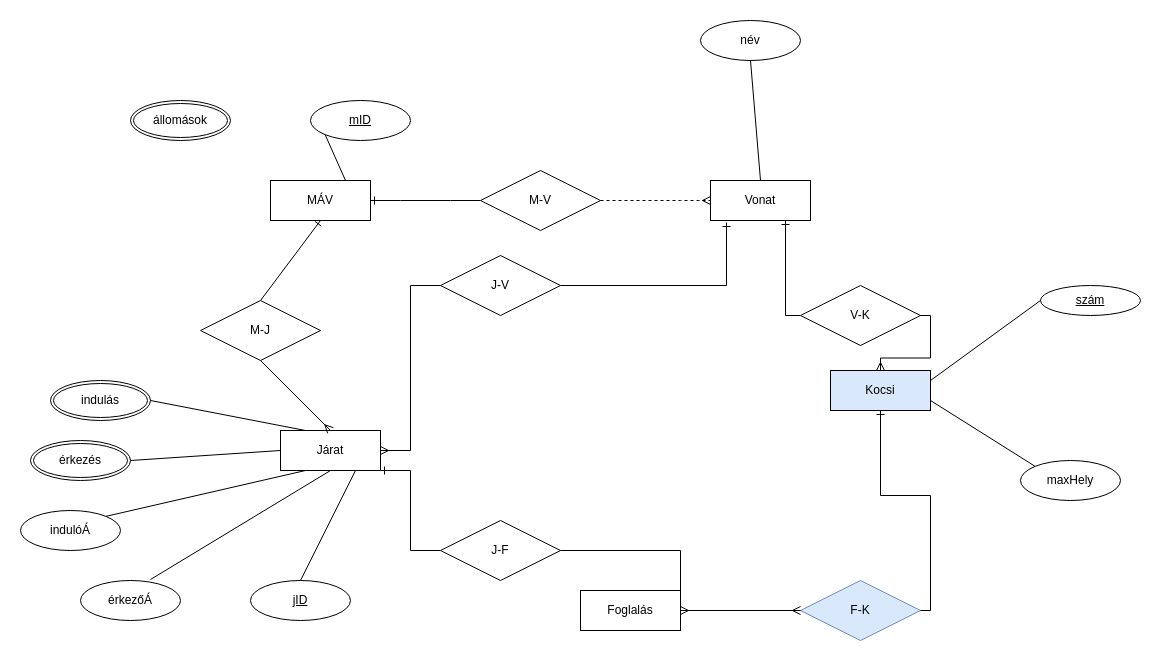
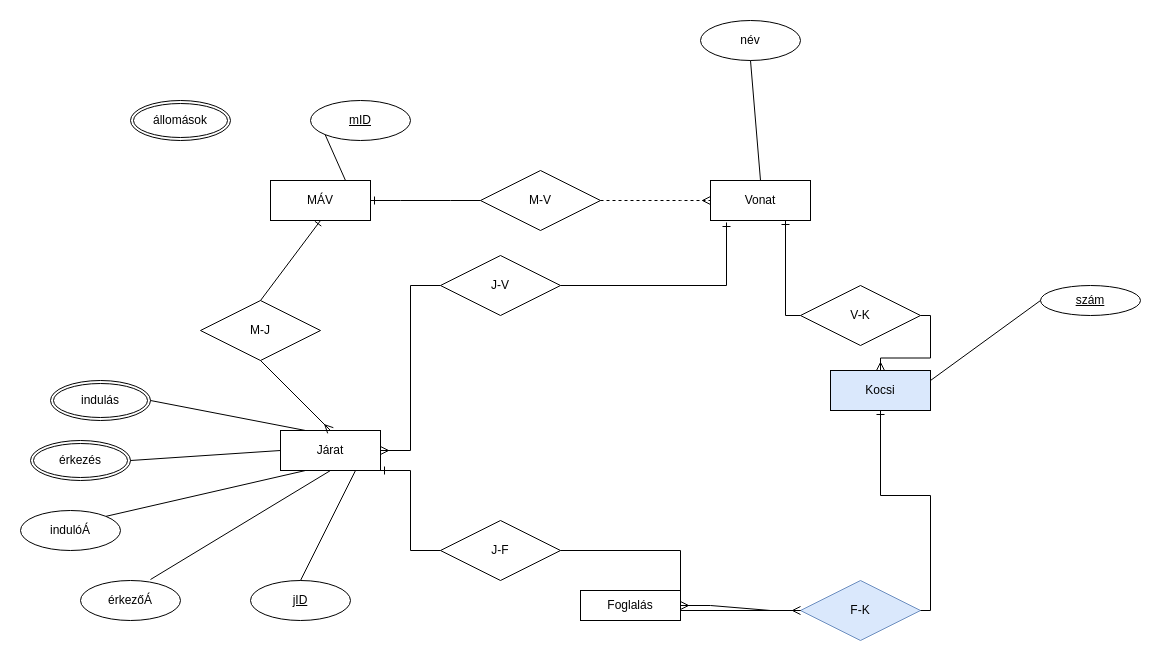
  <mxCell id="0" />
  <mxCell id="1" parent="0" />
  <mxCell id="2" value="Vonat" style="whiteSpace=wrap;html=1;align=center;" vertex="1" parent="1"><mxGeometry x="710" y="180" width="100" height="40" as="geometry" /></mxCell>
  <mxCell id="3" value="Járat" style="whiteSpace=wrap;html=1;align=center;" vertex="1" parent="1"><mxGeometry x="280" y="430" width="100" height="40" as="geometry" /></mxCell>
  <mxCell id="4" value="MÁV" style="whiteSpace=wrap;html=1;align=center;" vertex="1" parent="1"><mxGeometry x="270" y="180" width="100" height="40" as="geometry" /></mxCell>
  <mxCell id="5" value="Kocsi" style="whiteSpace=wrap;html=1;align=center;fillColor=#dae8fc;" vertex="1" parent="1"><mxGeometry x="830" y="370" width="100" height="40" as="geometry" /></mxCell>
- <mxCell id="6" value="Foglalás" style="whiteSpace=wrap;html=1;align=center;" vertex="1" parent="1"><mxGeometry x="580" y="590" width="100" height="40" as="geometry" /></mxCell>
+ <mxCell id="6" value="Foglalás" style="whiteSpace=wrap;html=1;align=center;" vertex="1" parent="1"><mxGeometry x="580" y="590" width="100" height="30" as="geometry" /></mxCell>
  <mxCell id="7" value="indulóÁ" style="ellipse;whiteSpace=wrap;html=1;align=center;" vertex="1" parent="1"><mxGeometry x="20" y="510" width="100" height="40" as="geometry" /></mxCell>
  <mxCell id="8" value="érkezőÁ" style="ellipse;whiteSpace=wrap;html=1;align=center;" vertex="1" parent="1"><mxGeometry x="80" y="580" width="100" height="40" as="geometry" /></mxCell>
  <mxCell id="9" value="név" style="ellipse;whiteSpace=wrap;html=1;align=center;" vertex="1" parent="1"><mxGeometry x="700" y="20" width="100" height="40" as="geometry" /></mxCell>
- <mxCell id="10" value="maxHely" style="ellipse;whiteSpace=wrap;html=1;align=center;" vertex="1" parent="1"><mxGeometry x="1020" y="460" width="100" height="40" as="geometry" /></mxCell>
  <mxCell id="11" value="mID" style="ellipse;whiteSpace=wrap;html=1;align=center;fontStyle=4;" vertex="1" parent="1"><mxGeometry x="310" y="100" width="100" height="40" as="geometry" /></mxCell>
  <mxCell id="12" value="jID" style="ellipse;whiteSpace=wrap;html=1;align=center;fontStyle=4;" vertex="1" parent="1"><mxGeometry x="250" y="580" width="100" height="40" as="geometry" /></mxCell>
  <mxCell id="13" value="szám" style="ellipse;whiteSpace=wrap;html=1;align=center;fontStyle=4;" vertex="1" parent="1"><mxGeometry x="1040" y="285" width="100" height="30" as="geometry" /></mxCell>
  <mxCell id="14" value="M-V" style="shape=rhombus;perimeter=rhombusPerimeter;whiteSpace=wrap;html=1;align=center;" vertex="1" parent="1"><mxGeometry x="480" y="170" width="120" height="60" as="geometry" /></mxCell>
  <mxCell id="15" value="M-J" style="shape=rhombus;perimeter=rhombusPerimeter;whiteSpace=wrap;html=1;align=center;" vertex="1" parent="1"><mxGeometry x="200" y="300" width="120" height="60" as="geometry" /></mxCell>
  <mxCell id="16" value="J-V" style="shape=rhombus;perimeter=rhombusPerimeter;whiteSpace=wrap;html=1;align=center;" vertex="1" parent="1"><mxGeometry x="440" y="255" width="120" height="60" as="geometry" /></mxCell>
  <mxCell id="17" value="V-K" style="shape=rhombus;perimeter=rhombusPerimeter;whiteSpace=wrap;html=1;align=center;" vertex="1" parent="1"><mxGeometry x="800" y="285" width="120" height="60" as="geometry" /></mxCell>
  <mxCell id="18" value="J-F" style="shape=rhombus;perimeter=rhombusPerimeter;whiteSpace=wrap;html=1;align=center;" vertex="1" parent="1"><mxGeometry x="440" y="520" width="120" height="60" as="geometry" /></mxCell>
  <mxCell id="19" value="F-K" style="shape=rhombus;perimeter=rhombusPerimeter;whiteSpace=wrap;html=1;align=center;fillColor=#dae8fc;strokeColor=#6c8ebf;" vertex="1" parent="1"><mxGeometry x="800" y="580" width="120" height="60" as="geometry" /></mxCell>
  <mxCell id="20" value="indulás" style="ellipse;shape=doubleEllipse;margin=3;whiteSpace=wrap;html=1;align=center;" vertex="1" parent="1"><mxGeometry x="50" y="380" width="100" height="40" as="geometry" /></mxCell>
  <mxCell id="21" value="érkezés" style="ellipse;shape=doubleEllipse;margin=3;whiteSpace=wrap;html=1;align=center;" vertex="1" parent="1"><mxGeometry x="30" y="440" width="100" height="40" as="geometry" /></mxCell>
  <mxCell id="22" value="állomások" style="ellipse;shape=doubleEllipse;margin=3;whiteSpace=wrap;html=1;align=center;" vertex="1" parent="1"><mxGeometry x="130" y="100" width="100" height="40" as="geometry" /></mxCell>
  <mxCell id="23" value="" style="endArrow=none;html=1;rounded=0;entryX=0.75;entryY=0;entryDx=0;entryDy=0;exitX=0;exitY=1;exitDx=0;exitDy=0;" edge="1" parent="1" source="11" target="4"><mxGeometry relative="1" as="geometry"><mxPoint x="40" y="310" as="sourcePoint" /><mxPoint x="200" y="310" as="targetPoint" /></mxGeometry></mxCell>
  <mxCell id="24" value="" style="endArrow=none;html=1;rounded=0;entryX=0.25;entryY=0;entryDx=0;entryDy=0;exitX=1;exitY=0.5;exitDx=0;exitDy=0;" edge="1" parent="1" source="20" target="3"><mxGeometry relative="1" as="geometry"><mxPoint x="40" y="510" as="sourcePoint" /><mxPoint x="200" y="510" as="targetPoint" /></mxGeometry></mxCell>
  <mxCell id="25" value="" style="endArrow=none;html=1;rounded=0;entryX=0;entryY=0.5;entryDx=0;entryDy=0;exitX=1;exitY=0.5;exitDx=0;exitDy=0;" edge="1" parent="1" source="21" target="3"><mxGeometry relative="1" as="geometry"><mxPoint x="40" y="510" as="sourcePoint" /><mxPoint x="200" y="510" as="targetPoint" /></mxGeometry></mxCell>
  <mxCell id="26" value="" style="endArrow=none;html=1;rounded=0;entryX=0.25;entryY=1;entryDx=0;entryDy=0;exitX=1;exitY=0;exitDx=0;exitDy=0;" edge="1" parent="1" source="7" target="3"><mxGeometry relative="1" as="geometry"><mxPoint x="40" y="510" as="sourcePoint" /><mxPoint x="200" y="510" as="targetPoint" /></mxGeometry></mxCell>
  <mxCell id="27" value="" style="endArrow=none;html=1;rounded=0;entryX=0.5;entryY=1;entryDx=0;entryDy=0;exitX=0.7;exitY=-0.025;exitDx=0;exitDy=0;exitPerimeter=0;" edge="1" parent="1" source="8" target="3"><mxGeometry relative="1" as="geometry"><mxPoint x="40" y="510" as="sourcePoint" /><mxPoint x="200" y="510" as="targetPoint" /></mxGeometry></mxCell>
  <mxCell id="28" value="" style="endArrow=none;html=1;rounded=0;entryX=0.75;entryY=1;entryDx=0;entryDy=0;exitX=0.5;exitY=0;exitDx=0;exitDy=0;" edge="1" parent="1" source="12" target="3"><mxGeometry relative="1" as="geometry"><mxPoint x="40" y="510" as="sourcePoint" /><mxPoint x="200" y="510" as="targetPoint" /></mxGeometry></mxCell>
  <mxCell id="29" value="" style="endArrow=none;html=1;rounded=0;entryX=0.5;entryY=1;entryDx=0;entryDy=0;exitX=0.5;exitY=0;exitDx=0;exitDy=0;" edge="1" parent="1" source="2" target="9"><mxGeometry relative="1" as="geometry"><mxPoint x="700" y="210" as="sourcePoint" /><mxPoint x="860" y="210" as="targetPoint" /></mxGeometry></mxCell>
  <mxCell id="30" value="" style="endArrow=none;html=1;rounded=0;entryX=1;entryY=0.25;entryDx=0;entryDy=0;exitX=0;exitY=0.5;exitDx=0;exitDy=0;" edge="1" parent="1" source="13" target="5"><mxGeometry relative="1" as="geometry"><mxPoint x="700" y="410" as="sourcePoint" /><mxPoint x="860" y="410" as="targetPoint" /></mxGeometry></mxCell>
- <mxCell id="31" value="" style="endArrow=none;html=1;rounded=0;entryX=1;entryY=0.75;entryDx=0;entryDy=0;exitX=0;exitY=0;exitDx=0;exitDy=0;" edge="1" parent="1" source="10" target="5"><mxGeometry relative="1" as="geometry"><mxPoint x="700" y="410" as="sourcePoint" /><mxPoint x="860" y="410" as="targetPoint" /></mxGeometry></mxCell>
  <mxCell id="32" value="" style="fontSize=12;html=1;endArrow=ERone;endFill=1;rounded=0;exitX=0.5;exitY=0;exitDx=0;exitDy=0;entryX=0.5;entryY=1;entryDx=0;entryDy=0;" edge="1" parent="1" source="15" target="4"><mxGeometry width="100" height="100" relative="1" as="geometry"><mxPoint x="310" y="370" as="sourcePoint" /><mxPoint x="410" y="270" as="targetPoint" /></mxGeometry></mxCell>
  <mxCell id="33" value="" style="fontSize=12;html=1;endArrow=ERmany;rounded=0;exitX=0.5;exitY=1;exitDx=0;exitDy=0;entryX=0.5;entryY=0;entryDx=0;entryDy=0;" edge="1" parent="1" source="15" target="3"><mxGeometry width="100" height="100" relative="1" as="geometry"><mxPoint x="200" y="260" as="sourcePoint" /><mxPoint x="300" y="160" as="targetPoint" /></mxGeometry></mxCell>
  <mxCell id="34" value="" style="edgeStyle=entityRelationEdgeStyle;fontSize=12;html=1;endArrow=ERone;endFill=1;rounded=0;exitX=0;exitY=0.5;exitDx=0;exitDy=0;entryX=1;entryY=1;entryDx=0;entryDy=0;" edge="1" parent="1" source="18" target="3"><mxGeometry width="100" height="100" relative="1" as="geometry"><mxPoint x="380" y="460" as="sourcePoint" /><mxPoint x="480" y="360" as="targetPoint" /></mxGeometry></mxCell>
  <mxCell id="35" value="" style="fontSize=12;html=1;endArrow=ERmany;rounded=0;exitX=1;exitY=0.5;exitDx=0;exitDy=0;edgeStyle=orthogonalEdgeStyle;" edge="1" parent="1" source="18" target="19"><mxGeometry width="100" height="100" relative="1" as="geometry"><mxPoint x="380" y="460" as="sourcePoint" /><mxPoint x="480" y="360" as="targetPoint" /></mxGeometry></mxCell>
  <mxCell id="36" value="" style="edgeStyle=entityRelationEdgeStyle;fontSize=12;html=1;endArrow=ERmany;rounded=0;entryX=1;entryY=0.5;entryDx=0;entryDy=0;exitX=0;exitY=0.5;exitDx=0;exitDy=0;" edge="1" parent="1" source="19" target="6"><mxGeometry width="100" height="100" relative="1" as="geometry"><mxPoint x="650" y="460" as="sourcePoint" /><mxPoint x="750" y="360" as="targetPoint" /></mxGeometry></mxCell>
  <mxCell id="37" value="" style="edgeStyle=orthogonalEdgeStyle;fontSize=12;html=1;endArrow=ERone;endFill=1;rounded=0;exitX=1;exitY=0.5;exitDx=0;exitDy=0;entryX=0.5;entryY=1;entryDx=0;entryDy=0;" edge="1" parent="1" source="19" target="5"><mxGeometry width="100" height="100" relative="1" as="geometry"><mxPoint x="880" y="560" as="sourcePoint" /><mxPoint x="980" y="460" as="targetPoint" /></mxGeometry></mxCell>
  <mxCell id="38" value="" style="edgeStyle=orthogonalEdgeStyle;fontSize=12;html=1;endArrow=ERmany;rounded=0;exitX=1;exitY=0.5;exitDx=0;exitDy=0;entryX=0.5;entryY=0;entryDx=0;entryDy=0;" edge="1" parent="1" source="17" target="5"><mxGeometry width="100" height="100" relative="1" as="geometry"><mxPoint x="880" y="460" as="sourcePoint" /><mxPoint x="980" y="360" as="targetPoint" /></mxGeometry></mxCell>
  <mxCell id="39" value="" style="edgeStyle=orthogonalEdgeStyle;fontSize=12;html=1;endArrow=ERone;endFill=1;rounded=0;exitX=0;exitY=0.5;exitDx=0;exitDy=0;entryX=0.75;entryY=1;entryDx=0;entryDy=0;" edge="1" parent="1" source="17" target="2"><mxGeometry width="100" height="100" relative="1" as="geometry"><mxPoint x="680" y="360" as="sourcePoint" /><mxPoint x="780" y="260" as="targetPoint" /></mxGeometry></mxCell>
  <mxCell id="40" value="" style="edgeStyle=orthogonalEdgeStyle;fontSize=12;html=1;endArrow=ERone;endFill=1;rounded=0;exitX=1;exitY=0.5;exitDx=0;exitDy=0;entryX=0.16;entryY=1.05;entryDx=0;entryDy=0;entryPerimeter=0;" edge="1" parent="1" source="16" target="2"><mxGeometry width="100" height="100" relative="1" as="geometry"><mxPoint x="550" y="360" as="sourcePoint" /><mxPoint x="650" y="260" as="targetPoint" /></mxGeometry></mxCell>
  <mxCell id="41" value="" style="edgeStyle=entityRelationEdgeStyle;fontSize=12;html=1;endArrow=ERmany;rounded=0;exitX=1;exitY=0.5;exitDx=0;exitDy=0;entryX=0;entryY=0.5;entryDx=0;entryDy=0;dashed=1;" edge="1" parent="1" source="14" target="2"><mxGeometry width="100" height="100" relative="1" as="geometry"><mxPoint x="550" y="360" as="sourcePoint" /><mxPoint x="650" y="260" as="targetPoint" /></mxGeometry></mxCell>
  <mxCell id="42" value="" style="edgeStyle=entityRelationEdgeStyle;fontSize=12;html=1;endArrow=ERmany;rounded=0;exitX=0;exitY=0.5;exitDx=0;exitDy=0;entryX=1;entryY=0.5;entryDx=0;entryDy=0;" edge="1" parent="1" source="16" target="3"><mxGeometry width="100" height="100" relative="1" as="geometry"><mxPoint x="390" y="360" as="sourcePoint" /><mxPoint x="490" y="260" as="targetPoint" /></mxGeometry></mxCell>
  <mxCell id="43" value="" style="edgeStyle=entityRelationEdgeStyle;fontSize=12;html=1;endArrow=ERone;endFill=1;rounded=0;exitX=0;exitY=0.5;exitDx=0;exitDy=0;" edge="1" parent="1" source="14" target="4"><mxGeometry width="100" height="100" relative="1" as="geometry"><mxPoint x="390" y="360" as="sourcePoint" /><mxPoint x="490" y="260" as="targetPoint" /></mxGeometry></mxCell>
